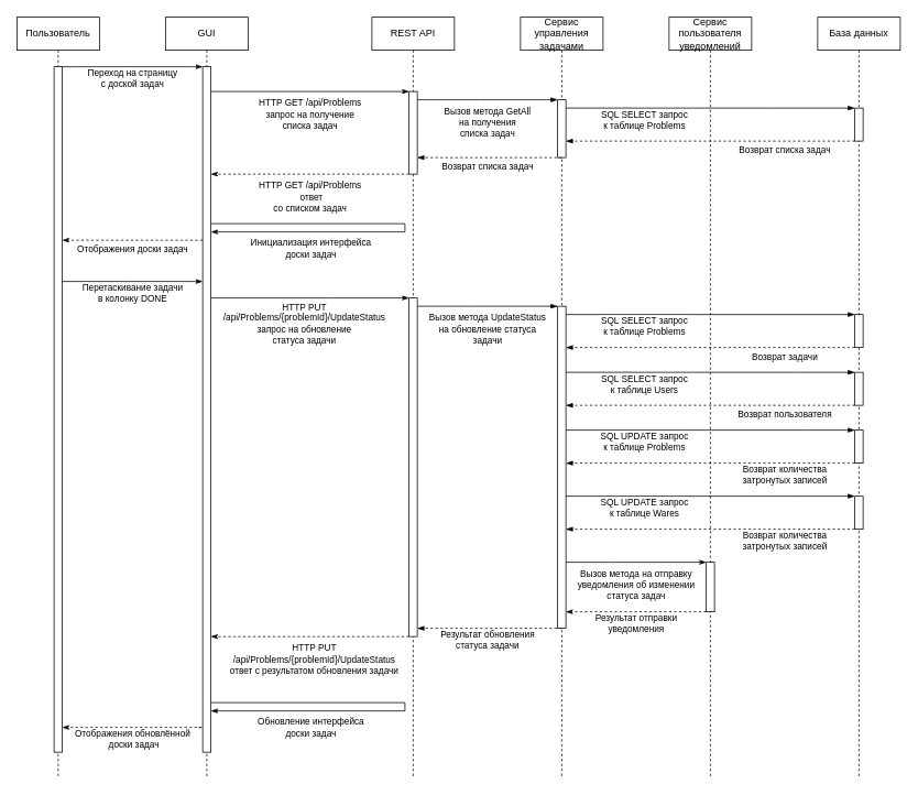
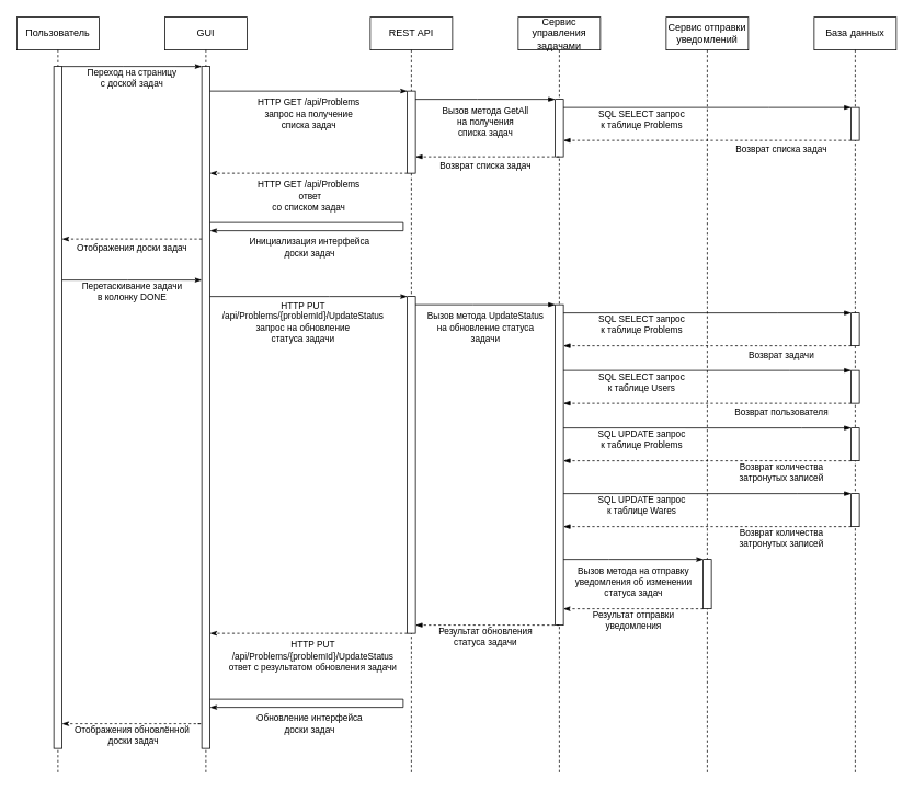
  <mxCell id="0" />
  <mxCell id="1" parent="0" />
  <mxCell id="2" value="Пользователь" style="shape=umlLifeline;perimeter=lifelinePerimeter;whiteSpace=wrap;html=1;container=1;dropTarget=0;collapsible=0;recursiveResize=0;outlineConnect=0;portConstraint=eastwest;newEdgeStyle={&quot;edgeStyle&quot;:&quot;elbowEdgeStyle&quot;,&quot;elbow&quot;:&quot;vertical&quot;,&quot;curved&quot;:0,&quot;rounded&quot;:0};" parent="1" vertex="1"><mxGeometry x="20" y="20" width="100" height="920" as="geometry" /></mxCell>
  <mxCell id="3" value="" style="html=1;points=[];perimeter=orthogonalPerimeter;outlineConnect=0;targetShapes=umlLifeline;portConstraint=eastwest;newEdgeStyle={&quot;edgeStyle&quot;:&quot;elbowEdgeStyle&quot;,&quot;elbow&quot;:&quot;vertical&quot;,&quot;curved&quot;:0,&quot;rounded&quot;:0};" parent="2" vertex="1"><mxGeometry x="45" y="60" width="10" height="830" as="geometry" /></mxCell>
  <mxCell id="4" value="GUI" style="shape=umlLifeline;perimeter=lifelinePerimeter;whiteSpace=wrap;html=1;container=1;dropTarget=0;collapsible=0;recursiveResize=0;outlineConnect=0;portConstraint=eastwest;newEdgeStyle={&quot;edgeStyle&quot;:&quot;elbowEdgeStyle&quot;,&quot;elbow&quot;:&quot;vertical&quot;,&quot;curved&quot;:0,&quot;rounded&quot;:0};" parent="1" vertex="1"><mxGeometry x="200" y="20" width="100" height="920" as="geometry" /></mxCell>
  <mxCell id="5" value="" style="html=1;points=[];perimeter=orthogonalPerimeter;outlineConnect=0;targetShapes=umlLifeline;portConstraint=eastwest;newEdgeStyle={&quot;edgeStyle&quot;:&quot;elbowEdgeStyle&quot;,&quot;elbow&quot;:&quot;vertical&quot;,&quot;curved&quot;:0,&quot;rounded&quot;:0};" parent="4" vertex="1"><mxGeometry x="45" y="60" width="10" height="830" as="geometry" /></mxCell>
  <mxCell id="6" value="Инициализация интерфейса&lt;br&gt;доски задач" style="html=1;align=center;spacingLeft=2;endArrow=classicThin;rounded=0;edgeStyle=orthogonalEdgeStyle;curved=0;rounded=0;endFill=1;" parent="4" source="5" target="5" edge="1"><mxGeometry x="0.5" y="20" relative="1" as="geometry"><mxPoint x="60" y="250" as="sourcePoint" /><Array as="points"><mxPoint x="290" y="250" /><mxPoint x="290" y="260" /></Array><mxPoint x="70" y="280" as="targetPoint" /><mxPoint as="offset" /></mxGeometry></mxCell>
  <mxCell id="7" value="Обновление интерфейса&lt;br&gt;доски задач" style="html=1;align=center;spacingLeft=2;endArrow=classicThin;rounded=0;edgeStyle=orthogonalEdgeStyle;curved=0;rounded=0;endFill=1;" edge="1" parent="4" source="5" target="5"><mxGeometry x="0.5" y="20" relative="1" as="geometry"><mxPoint x="60" y="830" as="sourcePoint" /><Array as="points"><mxPoint x="290" y="830" /><mxPoint x="290" y="840" /></Array><mxPoint x="60" y="840" as="targetPoint" /><mxPoint as="offset" /></mxGeometry></mxCell>
  <mxCell id="8" value="REST API" style="shape=umlLifeline;perimeter=lifelinePerimeter;whiteSpace=wrap;html=1;container=1;dropTarget=0;collapsible=0;recursiveResize=0;outlineConnect=0;portConstraint=eastwest;newEdgeStyle={&quot;edgeStyle&quot;:&quot;elbowEdgeStyle&quot;,&quot;elbow&quot;:&quot;vertical&quot;,&quot;curved&quot;:0,&quot;rounded&quot;:0};" parent="1" vertex="1"><mxGeometry x="450" y="20" width="100" height="920" as="geometry" /></mxCell>
  <mxCell id="9" value="" style="html=1;points=[];perimeter=orthogonalPerimeter;outlineConnect=0;targetShapes=umlLifeline;portConstraint=eastwest;newEdgeStyle={&quot;edgeStyle&quot;:&quot;elbowEdgeStyle&quot;,&quot;elbow&quot;:&quot;vertical&quot;,&quot;curved&quot;:0,&quot;rounded&quot;:0};" parent="8" vertex="1"><mxGeometry x="45" y="90" width="10" height="100" as="geometry" /></mxCell>
  <mxCell id="10" value="" style="html=1;points=[];perimeter=orthogonalPerimeter;outlineConnect=0;targetShapes=umlLifeline;portConstraint=eastwest;newEdgeStyle={&quot;edgeStyle&quot;:&quot;elbowEdgeStyle&quot;,&quot;elbow&quot;:&quot;vertical&quot;,&quot;curved&quot;:0,&quot;rounded&quot;:0};" parent="8" vertex="1"><mxGeometry x="45" y="340" width="10" height="410" as="geometry" /></mxCell>
  <mxCell id="11" value="Сервис управления задачами" style="shape=umlLifeline;perimeter=lifelinePerimeter;whiteSpace=wrap;html=1;container=1;dropTarget=0;collapsible=0;recursiveResize=0;outlineConnect=0;portConstraint=eastwest;newEdgeStyle={&quot;edgeStyle&quot;:&quot;elbowEdgeStyle&quot;,&quot;elbow&quot;:&quot;vertical&quot;,&quot;curved&quot;:0,&quot;rounded&quot;:0};" parent="1" vertex="1"><mxGeometry x="630" y="20" width="100" height="920" as="geometry" /></mxCell>
  <mxCell id="12" value="" style="html=1;points=[];perimeter=orthogonalPerimeter;outlineConnect=0;targetShapes=umlLifeline;portConstraint=eastwest;newEdgeStyle={&quot;edgeStyle&quot;:&quot;elbowEdgeStyle&quot;,&quot;elbow&quot;:&quot;vertical&quot;,&quot;curved&quot;:0,&quot;rounded&quot;:0};" parent="11" vertex="1"><mxGeometry x="45" y="100" width="10" height="70" as="geometry" /></mxCell>
  <mxCell id="13" value="" style="html=1;points=[];perimeter=orthogonalPerimeter;outlineConnect=0;targetShapes=umlLifeline;portConstraint=eastwest;newEdgeStyle={&quot;edgeStyle&quot;:&quot;elbowEdgeStyle&quot;,&quot;elbow&quot;:&quot;vertical&quot;,&quot;curved&quot;:0,&quot;rounded&quot;:0};" parent="11" vertex="1"><mxGeometry x="45" y="350" width="10" height="390" as="geometry" /></mxCell>
  <mxCell id="14" value="База данных" style="shape=umlLifeline;perimeter=lifelinePerimeter;whiteSpace=wrap;html=1;container=1;dropTarget=0;collapsible=0;recursiveResize=0;outlineConnect=0;portConstraint=eastwest;newEdgeStyle={&quot;edgeStyle&quot;:&quot;elbowEdgeStyle&quot;,&quot;elbow&quot;:&quot;vertical&quot;,&quot;curved&quot;:0,&quot;rounded&quot;:0};" parent="1" vertex="1"><mxGeometry x="990" y="20" width="100" height="920" as="geometry" /></mxCell>
  <mxCell id="15" value="" style="html=1;points=[];perimeter=orthogonalPerimeter;outlineConnect=0;targetShapes=umlLifeline;portConstraint=eastwest;newEdgeStyle={&quot;edgeStyle&quot;:&quot;elbowEdgeStyle&quot;,&quot;elbow&quot;:&quot;vertical&quot;,&quot;curved&quot;:0,&quot;rounded&quot;:0};" parent="14" vertex="1"><mxGeometry x="45" y="110" width="10" height="40" as="geometry" /></mxCell>
  <mxCell id="16" value="" style="html=1;points=[];perimeter=orthogonalPerimeter;outlineConnect=0;targetShapes=umlLifeline;portConstraint=eastwest;newEdgeStyle={&quot;edgeStyle&quot;:&quot;elbowEdgeStyle&quot;,&quot;elbow&quot;:&quot;vertical&quot;,&quot;curved&quot;:0,&quot;rounded&quot;:0};" parent="14" vertex="1"><mxGeometry x="45" y="360" width="10" height="40" as="geometry" /></mxCell>
  <mxCell id="17" value="" style="html=1;points=[];perimeter=orthogonalPerimeter;outlineConnect=0;targetShapes=umlLifeline;portConstraint=eastwest;newEdgeStyle={&quot;edgeStyle&quot;:&quot;elbowEdgeStyle&quot;,&quot;elbow&quot;:&quot;vertical&quot;,&quot;curved&quot;:0,&quot;rounded&quot;:0};" parent="14" vertex="1"><mxGeometry x="45" y="430" width="10" height="40" as="geometry" /></mxCell>
  <mxCell id="18" value="" style="html=1;points=[];perimeter=orthogonalPerimeter;outlineConnect=0;targetShapes=umlLifeline;portConstraint=eastwest;newEdgeStyle={&quot;edgeStyle&quot;:&quot;elbowEdgeStyle&quot;,&quot;elbow&quot;:&quot;vertical&quot;,&quot;curved&quot;:0,&quot;rounded&quot;:0};" vertex="1" parent="14"><mxGeometry x="45" y="500" width="10" height="40" as="geometry" /></mxCell>
  <mxCell id="19" value="" style="html=1;points=[];perimeter=orthogonalPerimeter;outlineConnect=0;targetShapes=umlLifeline;portConstraint=eastwest;newEdgeStyle={&quot;edgeStyle&quot;:&quot;elbowEdgeStyle&quot;,&quot;elbow&quot;:&quot;vertical&quot;,&quot;curved&quot;:0,&quot;rounded&quot;:0};" vertex="1" parent="14"><mxGeometry x="45" y="580" width="10" height="40" as="geometry" /></mxCell>
  <mxCell id="20" value="Переход на страницу &lt;br&gt;с доской задач" style="html=1;verticalAlign=bottom;endArrow=classicThin;edgeStyle=elbowEdgeStyle;elbow=vertical;curved=0;rounded=0;endFill=1;" parent="1" source="3" target="5" edge="1"><mxGeometry y="-30" width="80" relative="1" as="geometry"><mxPoint x="90" y="100" as="sourcePoint" /><mxPoint x="170" y="100" as="targetPoint" /><Array as="points"><mxPoint x="150" y="80" /><mxPoint x="120" y="100" /></Array><mxPoint as="offset" /></mxGeometry></mxCell>
  <mxCell id="21" value="HTTP GET /api/Problems&lt;br&gt;запрос на получение &lt;br&gt;списка задач" style="html=1;verticalAlign=bottom;endArrow=classicThin;edgeStyle=elbowEdgeStyle;elbow=vertical;curved=0;rounded=0;endFill=1;" parent="1" source="5" target="9" edge="1"><mxGeometry y="-50" width="80" relative="1" as="geometry"><mxPoint x="330" y="110" as="sourcePoint" /><mxPoint x="490" y="110" as="targetPoint" /><Array as="points"><mxPoint x="405" y="110" /><mxPoint x="375" y="130" /></Array><mxPoint as="offset" /></mxGeometry></mxCell>
- <mxCell id="22" value="Сервис пользователя уведомлений" style="shape=umlLifeline;perimeter=lifelinePerimeter;whiteSpace=wrap;html=1;container=1;dropTarget=0;collapsible=0;recursiveResize=0;outlineConnect=0;portConstraint=eastwest;newEdgeStyle={&quot;edgeStyle&quot;:&quot;elbowEdgeStyle&quot;,&quot;elbow&quot;:&quot;vertical&quot;,&quot;curved&quot;:0,&quot;rounded&quot;:0};" parent="1" vertex="1"><mxGeometry x="810" y="20" width="100" height="920" as="geometry" /></mxCell>
+ <mxCell id="22" value="Сервис отправки уведомлений" style="shape=umlLifeline;perimeter=lifelinePerimeter;whiteSpace=wrap;html=1;container=1;dropTarget=0;collapsible=0;recursiveResize=0;outlineConnect=0;portConstraint=eastwest;newEdgeStyle={&quot;edgeStyle&quot;:&quot;elbowEdgeStyle&quot;,&quot;elbow&quot;:&quot;vertical&quot;,&quot;curved&quot;:0,&quot;rounded&quot;:0};" parent="1" vertex="1"><mxGeometry x="810" y="20" width="100" height="920" as="geometry" /></mxCell>
  <mxCell id="23" value="" style="html=1;points=[];perimeter=orthogonalPerimeter;outlineConnect=0;targetShapes=umlLifeline;portConstraint=eastwest;newEdgeStyle={&quot;edgeStyle&quot;:&quot;elbowEdgeStyle&quot;,&quot;elbow&quot;:&quot;vertical&quot;,&quot;curved&quot;:0,&quot;rounded&quot;:0};" vertex="1" parent="22"><mxGeometry x="45" y="660" width="10" height="60" as="geometry" /></mxCell>
  <mxCell id="24" value="Вызов метода&amp;nbsp;GetAll&lt;br&gt;на получения &lt;br&gt;списка задач" style="html=1;verticalAlign=bottom;endArrow=blockThin;edgeStyle=elbowEdgeStyle;elbow=vertical;curved=0;rounded=0;endFill=1;" parent="1" source="9" target="12" edge="1"><mxGeometry x="-0.002" y="-50" width="80" relative="1" as="geometry"><mxPoint x="510" y="120" as="sourcePoint" /><mxPoint x="670" y="120" as="targetPoint" /><Array as="points"><mxPoint x="580" y="120" /><mxPoint x="550" y="140" /></Array><mxPoint as="offset" /></mxGeometry></mxCell>
  <mxCell id="25" value="SQL SELECT запрос&lt;br&gt;к таблице Problems" style="html=1;verticalAlign=bottom;endArrow=blockThin;edgeStyle=elbowEdgeStyle;elbow=vertical;curved=0;rounded=0;endFill=1;" parent="1" source="12" target="15" edge="1"><mxGeometry x="-0.457" y="-30" width="80" relative="1" as="geometry"><mxPoint x="750" y="130" as="sourcePoint" /><mxPoint x="1030" y="130" as="targetPoint" /><Array as="points"><mxPoint x="935" y="130" /><mxPoint x="905" y="150" /></Array><mxPoint as="offset" /></mxGeometry></mxCell>
  <mxCell id="26" value="Возврат списка задач" style="html=1;verticalAlign=bottom;endArrow=blockThin;edgeStyle=elbowEdgeStyle;elbow=vertical;curved=0;rounded=0;endFill=1;dashed=1;" parent="1" source="15" target="12" edge="1"><mxGeometry x="-0.514" y="20" width="80" relative="1" as="geometry"><mxPoint x="1030" y="170" as="sourcePoint" /><mxPoint x="860" y="170" as="targetPoint" /><Array as="points"><mxPoint x="955" y="170" /><mxPoint x="985" y="190" /></Array><mxPoint as="offset" /></mxGeometry></mxCell>
  <mxCell id="27" value="Возврат списка задач" style="html=1;verticalAlign=bottom;endArrow=blockThin;edgeStyle=elbowEdgeStyle;elbow=vertical;curved=0;rounded=0;endFill=1;dashed=1;" parent="1" target="9" edge="1"><mxGeometry x="0.029" y="20" width="80" relative="1" as="geometry"><mxPoint x="680" y="190" as="sourcePoint" /><mxPoint x="510" y="190" as="targetPoint" /><Array as="points"><mxPoint x="680" y="190" /><mxPoint x="710" y="210" /></Array><mxPoint as="offset" /></mxGeometry></mxCell>
  <mxCell id="28" value="HTTP GET /api/Problems&lt;br&gt;&amp;nbsp;ответ &lt;br&gt;со списком задач" style="html=1;verticalAlign=bottom;endArrow=classicThin;edgeStyle=elbowEdgeStyle;elbow=vertical;curved=0;rounded=0;endFill=1;dashed=1;" parent="1" target="5" edge="1"><mxGeometry y="50" width="80" relative="1" as="geometry"><mxPoint x="495" y="210" as="sourcePoint" /><mxPoint x="330" y="210" as="targetPoint" /><Array as="points"><mxPoint x="495" y="210" /><mxPoint x="525" y="230" /></Array><mxPoint as="offset" /></mxGeometry></mxCell>
  <mxCell id="29" value="Отображения доски задач" style="html=1;verticalAlign=bottom;endArrow=classicThin;edgeStyle=elbowEdgeStyle;elbow=vertical;curved=0;rounded=0;endFill=1;dashed=1;" parent="1" source="5" target="3" edge="1"><mxGeometry y="20" width="80" relative="1" as="geometry"><mxPoint x="240" y="290" as="sourcePoint" /><mxPoint x="70" y="290" as="targetPoint" /><Array as="points"><mxPoint x="240" y="290" /><mxPoint x="270" y="310" /></Array><mxPoint as="offset" /></mxGeometry></mxCell>
  <mxCell id="30" value="Перетаскивание задачи &lt;br&gt;в колонку DONE" style="html=1;verticalAlign=bottom;endArrow=classicThin;edgeStyle=elbowEdgeStyle;elbow=vertical;curved=0;rounded=0;endFill=1;" parent="1" source="3" target="5" edge="1"><mxGeometry y="-30" width="80" relative="1" as="geometry"><mxPoint x="80" y="340" as="sourcePoint" /><mxPoint x="240" y="340" as="targetPoint" /><Array as="points"><mxPoint x="155" y="340" /><mxPoint x="125" y="360" /></Array><mxPoint as="offset" /></mxGeometry></mxCell>
  <mxCell id="31" value="HTTP PUT &lt;br&gt;/api/Problems/{problemId}/UpdateStatus&lt;br&gt;запрос на обновление &lt;br&gt;статуса задачи" style="html=1;verticalAlign=bottom;endArrow=classicThin;edgeStyle=elbowEdgeStyle;elbow=vertical;curved=0;rounded=0;endFill=1;" parent="1" source="5" target="10" edge="1"><mxGeometry x="-0.059" y="-60" width="80" relative="1" as="geometry"><mxPoint x="320" y="360" as="sourcePoint" /><mxPoint x="490" y="360" as="targetPoint" /><Array as="points"><mxPoint x="400" y="360" /><mxPoint x="370" y="380" /></Array><mxPoint as="offset" /></mxGeometry></mxCell>
  <mxCell id="32" value="Вызов метода UpdateStatus&lt;br&gt;на обновление статуса&lt;br&gt;задачи" style="html=1;verticalAlign=bottom;endArrow=blockThin;edgeStyle=elbowEdgeStyle;elbow=vertical;curved=0;rounded=0;endFill=1;" parent="1" source="10" target="13" edge="1"><mxGeometry y="-50" width="80" relative="1" as="geometry"><mxPoint x="530" y="370" as="sourcePoint" /><mxPoint x="670" y="370" as="targetPoint" /><Array as="points"><mxPoint x="575" y="370" /><mxPoint x="545" y="390" /></Array><mxPoint as="offset" /></mxGeometry></mxCell>
  <mxCell id="33" value="SQL SELECT запрос&lt;br&gt;к таблице Problems" style="html=1;verticalAlign=bottom;endArrow=blockThin;edgeStyle=elbowEdgeStyle;elbow=vertical;curved=0;rounded=0;endFill=1;" parent="1" source="13" target="16" edge="1"><mxGeometry x="-0.457" y="-30" width="80" relative="1" as="geometry"><mxPoint x="695" y="380" as="sourcePoint" /><mxPoint x="1020" y="380" as="targetPoint" /><Array as="points"><mxPoint x="945" y="380" /><mxPoint x="915" y="400" /></Array><mxPoint as="offset" /></mxGeometry></mxCell>
  <mxCell id="34" value="Возврат задачи" style="html=1;verticalAlign=bottom;endArrow=blockThin;edgeStyle=elbowEdgeStyle;elbow=vertical;curved=0;rounded=0;endFill=1;dashed=1;" parent="1" source="16" target="13" edge="1"><mxGeometry x="-0.514" y="20" width="80" relative="1" as="geometry"><mxPoint x="1030" y="420" as="sourcePoint" /><mxPoint x="690" y="420" as="targetPoint" /><Array as="points"><mxPoint x="950" y="420" /><mxPoint x="980" y="440" /></Array><mxPoint as="offset" /></mxGeometry></mxCell>
  <mxCell id="35" value="SQL SELECT запрос&lt;br&gt;к таблице Users" style="html=1;verticalAlign=bottom;endArrow=blockThin;edgeStyle=elbowEdgeStyle;elbow=vertical;curved=0;rounded=0;endFill=1;" parent="1" source="13" target="17" edge="1"><mxGeometry x="-0.457" y="-30" width="80" relative="1" as="geometry"><mxPoint x="700" y="450" as="sourcePoint" /><mxPoint x="1030" y="450" as="targetPoint" /><Array as="points"><mxPoint x="960" y="450" /><mxPoint x="930" y="470" /></Array><mxPoint as="offset" /></mxGeometry></mxCell>
  <mxCell id="36" value="Возврат пользователя" style="html=1;verticalAlign=bottom;endArrow=blockThin;edgeStyle=elbowEdgeStyle;elbow=vertical;curved=0;rounded=0;endFill=1;dashed=1;" parent="1" source="17" target="13" edge="1"><mxGeometry x="-0.514" y="20" width="80" relative="1" as="geometry"><mxPoint x="1030" y="490" as="sourcePoint" /><mxPoint x="690" y="490" as="targetPoint" /><Array as="points"><mxPoint x="945" y="490" /><mxPoint x="975" y="510" /></Array><mxPoint as="offset" /></mxGeometry></mxCell>
  <mxCell id="37" value="SQL UPDATE запрос&lt;br&gt;к таблице Problems" style="html=1;verticalAlign=bottom;endArrow=blockThin;edgeStyle=elbowEdgeStyle;elbow=vertical;curved=0;rounded=0;endFill=1;" edge="1" parent="1" source="13" target="18"><mxGeometry x="-0.457" y="-30" width="80" relative="1" as="geometry"><mxPoint x="700" y="520" as="sourcePoint" /><mxPoint x="1030" y="520" as="targetPoint" /><Array as="points"><mxPoint x="975" y="520" /><mxPoint x="945" y="540" /></Array><mxPoint as="offset" /></mxGeometry></mxCell>
  <mxCell id="38" value="Возврат количества &lt;br&gt;затронутых записей" style="html=1;verticalAlign=bottom;endArrow=blockThin;edgeStyle=elbowEdgeStyle;elbow=vertical;curved=0;rounded=0;endFill=1;dashed=1;" edge="1" parent="1" source="18" target="13"><mxGeometry x="-0.514" y="30" width="80" relative="1" as="geometry"><mxPoint x="1020" y="560" as="sourcePoint" /><mxPoint x="700" y="560" as="targetPoint" /><Array as="points"><mxPoint x="960" y="560" /><mxPoint x="990" y="580" /></Array><mxPoint as="offset" /></mxGeometry></mxCell>
  <mxCell id="39" value="Вызов метода на отправку &lt;br&gt;уведомления об изменении&lt;br&gt;статуса задач" style="html=1;verticalAlign=bottom;endArrow=classicThin;edgeStyle=elbowEdgeStyle;elbow=vertical;curved=0;rounded=0;endFill=1;" edge="1" parent="1" source="13" target="23"><mxGeometry y="-50" width="80" relative="1" as="geometry"><mxPoint x="710" y="590" as="sourcePoint" /><mxPoint x="850" y="590" as="targetPoint" /><Array as="points"><mxPoint x="740" y="680" /><mxPoint x="790" y="590" /><mxPoint x="760" y="610" /></Array><mxPoint as="offset" /></mxGeometry></mxCell>
  <mxCell id="40" value="SQL UPDATE запрос&lt;br&gt;к таблице Wares" style="html=1;verticalAlign=bottom;endArrow=blockThin;edgeStyle=elbowEdgeStyle;elbow=vertical;curved=0;rounded=0;endFill=1;" edge="1" parent="1" source="13" target="19"><mxGeometry x="-0.457" y="-30" width="80" relative="1" as="geometry"><mxPoint x="690" y="600" as="sourcePoint" /><mxPoint x="1030" y="600" as="targetPoint" /><Array as="points"><mxPoint x="970" y="600" /><mxPoint x="940" y="620" /></Array><mxPoint as="offset" /></mxGeometry></mxCell>
  <mxCell id="41" value="Возврат количества &lt;br&gt;затронутых записей" style="html=1;verticalAlign=bottom;endArrow=blockThin;edgeStyle=elbowEdgeStyle;elbow=vertical;curved=0;rounded=0;endFill=1;dashed=1;" edge="1" parent="1" source="19" target="13"><mxGeometry x="-0.514" y="30" width="80" relative="1" as="geometry"><mxPoint x="1030" y="640" as="sourcePoint" /><mxPoint x="690" y="640" as="targetPoint" /><Array as="points"><mxPoint x="955" y="640" /><mxPoint x="985" y="660" /></Array><mxPoint as="offset" /></mxGeometry></mxCell>
  <mxCell id="42" value="Результат отправки&lt;br&gt;уведомления" style="html=1;verticalAlign=bottom;endArrow=classicThin;edgeStyle=elbowEdgeStyle;elbow=vertical;curved=0;rounded=0;endFill=1;dashed=1;" edge="1" parent="1" source="23" target="13"><mxGeometry y="30" width="80" relative="1" as="geometry"><mxPoint x="850" y="740" as="sourcePoint" /><mxPoint x="690" y="740" as="targetPoint" /><Array as="points"><mxPoint x="770" y="740" /><mxPoint x="800" y="760" /></Array><mxPoint as="offset" /></mxGeometry></mxCell>
  <mxCell id="43" value="Результат обновления&lt;br&gt;статуса задачи" style="html=1;verticalAlign=bottom;endArrow=blockThin;edgeStyle=elbowEdgeStyle;elbow=vertical;curved=0;rounded=0;endFill=1;dashed=1;exitX=0.5;exitY=1;exitDx=0;exitDy=0;exitPerimeter=0;" edge="1" parent="1" source="13" target="10"><mxGeometry x="0.029" y="30" width="80" relative="1" as="geometry"><mxPoint x="670" y="760" as="sourcePoint" /><mxPoint x="510" y="760" as="targetPoint" /><Array as="points"><mxPoint x="590" y="760" /><mxPoint x="620" y="780" /></Array><mxPoint as="offset" /></mxGeometry></mxCell>
  <mxCell id="44" value="HTTP PUT&lt;br style=&quot;border-color: var(--border-color);&quot;&gt;/api/Problems/{problemId}/UpdateStatus&lt;br style=&quot;border-color: var(--border-color);&quot;&gt;ответ с результатом обновления задачи" style="html=1;verticalAlign=bottom;endArrow=classicThin;edgeStyle=elbowEdgeStyle;elbow=vertical;curved=0;rounded=0;endFill=1;dashed=1;" edge="1" parent="1" source="10" target="5"><mxGeometry x="-0.042" y="50" width="80" relative="1" as="geometry"><mxPoint x="490" y="770" as="sourcePoint" /><mxPoint x="260" y="770" as="targetPoint" /><Array as="points"><mxPoint x="490" y="770" /><mxPoint x="520" y="790" /></Array><mxPoint as="offset" /></mxGeometry></mxCell>
  <mxCell id="45" value="Отображения обновлённой&lt;br&gt;&amp;nbsp;доски задач" style="html=1;verticalAlign=bottom;endArrow=classicThin;edgeStyle=elbowEdgeStyle;elbow=vertical;curved=0;rounded=0;endFill=1;dashed=1;" edge="1" parent="1" target="3"><mxGeometry x="0.029" y="30" width="80" relative="1" as="geometry"><mxPoint x="240" y="880" as="sourcePoint" /><mxPoint x="80" y="880" as="targetPoint" /><Array as="points"><mxPoint x="245" y="880" /><mxPoint x="275" y="900" /></Array><mxPoint as="offset" /></mxGeometry></mxCell>
